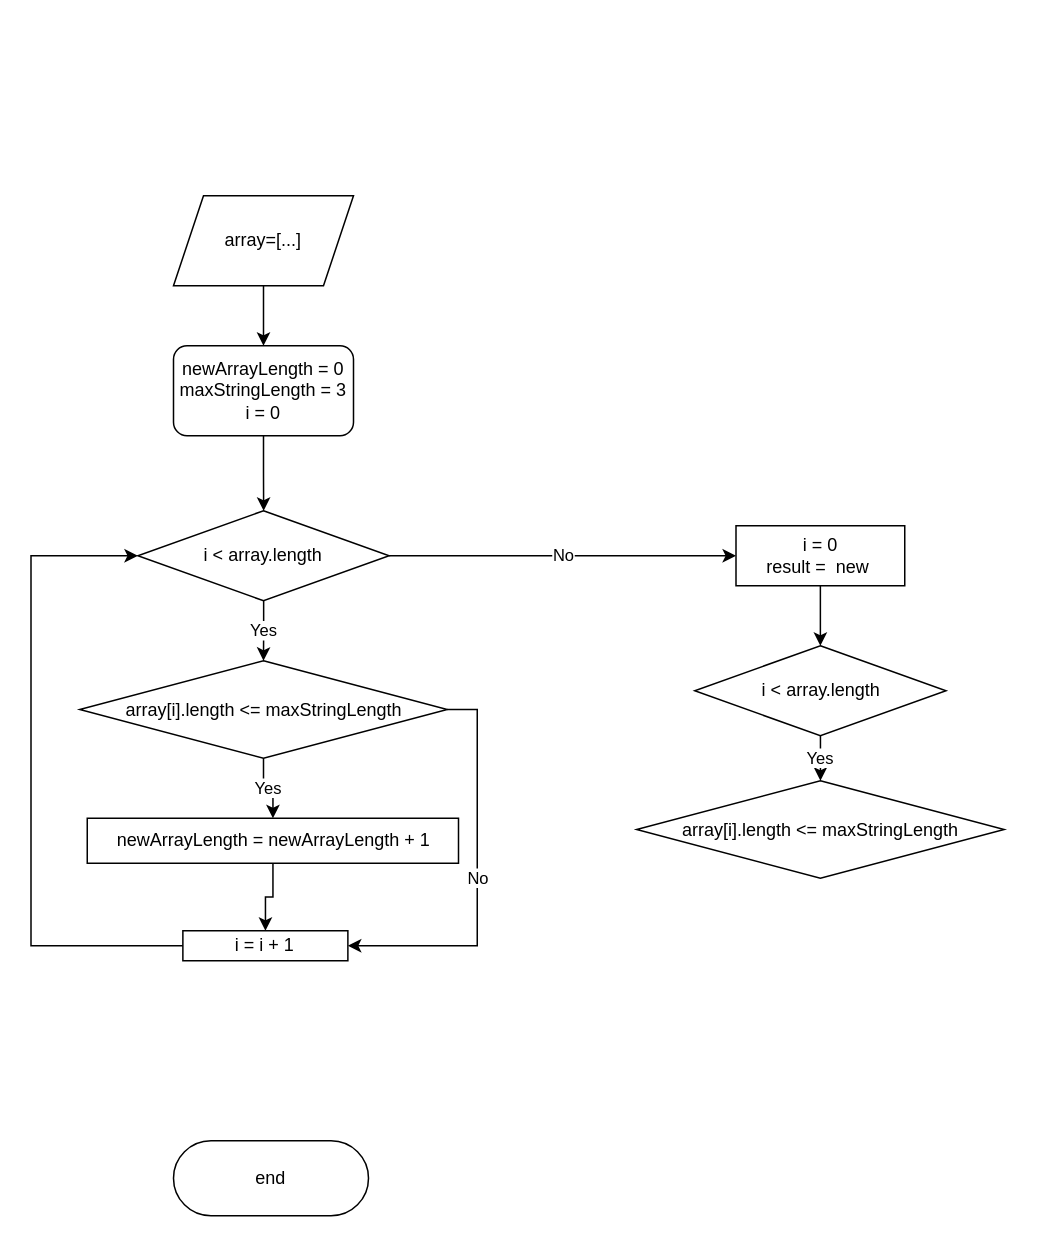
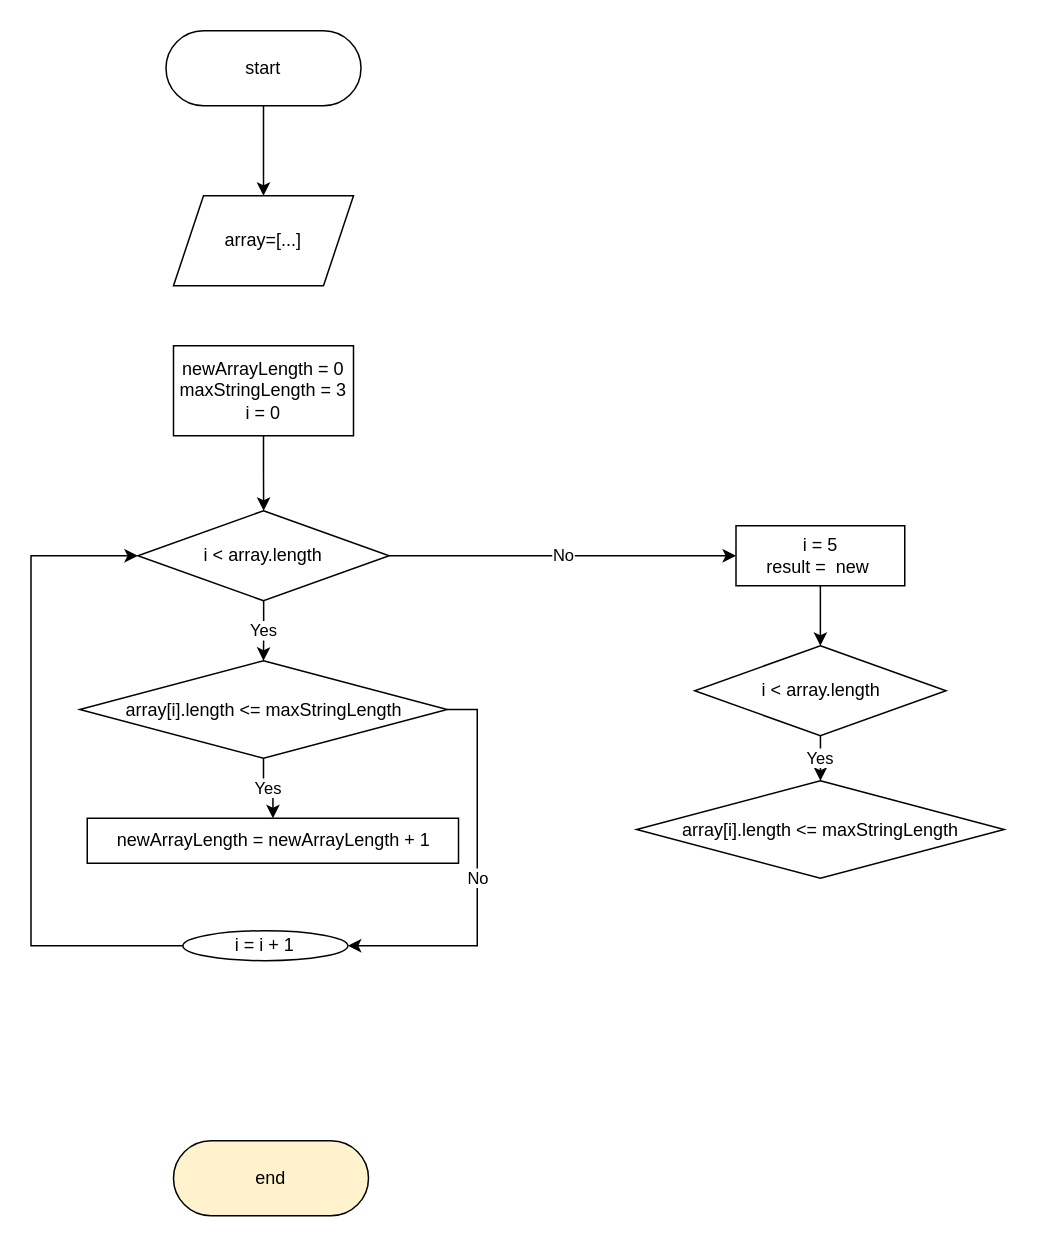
  <mxCell id="0" />
  <mxCell id="1" parent="0" />
- <mxCell id="4" value="end" style="rounded=1;whiteSpace=wrap;html=1;arcSize=50;" vertex="1" parent="1"><mxGeometry x="115" y="760" width="130" height="50" as="geometry" /></mxCell>
- <mxCell id="5" value="" style="edgeStyle=orthogonalEdgeStyle;rounded=0;orthogonalLoop=1;jettySize=auto;html=1;" edge="1" parent="1" source="6" target="8"><mxGeometry relative="1" as="geometry" /></mxCell>
+ <mxCell id="2" value="" style="edgeStyle=orthogonalEdgeStyle;rounded=0;orthogonalLoop=1;jettySize=auto;html=1;" edge="1" parent="1" source="3" target="6"><mxGeometry relative="1" as="geometry" /></mxCell>
+ <mxCell id="3" value="start" style="rounded=1;whiteSpace=wrap;html=1;arcSize=50;" vertex="1" parent="1"><mxGeometry x="110" y="20" width="130" height="50" as="geometry" /></mxCell>
+ <mxCell id="4" value="end" style="rounded=1;whiteSpace=wrap;html=1;arcSize=50;fillColor=#fff2cc;" vertex="1" parent="1"><mxGeometry x="115" y="760" width="130" height="50" as="geometry" /></mxCell>
  <mxCell id="6" value="array=[...]" style="shape=parallelogram;perimeter=parallelogramPerimeter;whiteSpace=wrap;html=1;fixedSize=1;" vertex="1" parent="1"><mxGeometry x="115" y="130" width="120" height="60" as="geometry" /></mxCell>
  <mxCell id="7" value="" style="edgeStyle=orthogonalEdgeStyle;rounded=0;orthogonalLoop=1;jettySize=auto;html=1;" edge="1" parent="1" source="8" target="11"><mxGeometry relative="1" as="geometry" /></mxCell>
- <mxCell id="8" value="newArrayLength = 0&lt;br&gt;maxStringLength = 3&lt;br&gt;i = 0" style="whiteSpace=wrap;html=1;rounded=1;" vertex="1" parent="1"><mxGeometry x="115" y="230" width="120" height="60" as="geometry" /></mxCell>
+ <mxCell id="8" value="newArrayLength = 0&lt;br&gt;maxStringLength = 3&lt;br&gt;i = 0" style="rounded=0;whiteSpace=wrap;html=1;" vertex="1" parent="1"><mxGeometry x="115" y="230" width="120" height="60" as="geometry" /></mxCell>
  <mxCell id="9" value="Yes" style="edgeStyle=orthogonalEdgeStyle;rounded=0;orthogonalLoop=1;jettySize=auto;html=1;" edge="1" parent="1" source="11" target="14"><mxGeometry relative="1" as="geometry" /></mxCell>
  <mxCell id="10" value="No" style="edgeStyle=orthogonalEdgeStyle;rounded=0;orthogonalLoop=1;jettySize=auto;html=1;" edge="1" parent="1" source="11" target="22"><mxGeometry relative="1" as="geometry" /></mxCell>
  <mxCell id="11" value="i &amp;lt; array.length" style="rhombus;whiteSpace=wrap;html=1;" vertex="1" parent="1"><mxGeometry x="91.25" y="340" width="167.5" height="60" as="geometry" /></mxCell>
  <mxCell id="12" value="Yes" style="edgeStyle=orthogonalEdgeStyle;rounded=0;orthogonalLoop=1;jettySize=auto;html=1;" edge="1" parent="1" source="14" target="16"><mxGeometry relative="1" as="geometry" /></mxCell>
  <mxCell id="13" value="No" style="edgeStyle=orthogonalEdgeStyle;rounded=0;orthogonalLoop=1;jettySize=auto;html=1;exitX=1;exitY=0.5;exitDx=0;exitDy=0;entryX=1;entryY=0.5;entryDx=0;entryDy=0;" edge="1" parent="1" source="14" target="18"><mxGeometry relative="1" as="geometry" /></mxCell>
  <mxCell id="14" value="array[i].length &amp;lt;= maxStringLength" style="rhombus;whiteSpace=wrap;html=1;" vertex="1" parent="1"><mxGeometry x="52.5" y="440" width="245" height="65" as="geometry" /></mxCell>
- <mxCell id="15" value="" style="edgeStyle=orthogonalEdgeStyle;rounded=0;orthogonalLoop=1;jettySize=auto;html=1;" edge="1" parent="1" source="16" target="18"><mxGeometry relative="1" as="geometry" /></mxCell>
  <mxCell id="16" value="newArrayLength = newArrayLength + 1" style="rounded=0;whiteSpace=wrap;html=1;" vertex="1" parent="1"><mxGeometry x="57.5" y="545" width="247.5" height="30" as="geometry" /></mxCell>
  <mxCell id="17" style="edgeStyle=orthogonalEdgeStyle;rounded=0;orthogonalLoop=1;jettySize=auto;html=1;exitX=0;exitY=0.5;exitDx=0;exitDy=0;entryX=0;entryY=0.5;entryDx=0;entryDy=0;" edge="1" parent="1" source="18" target="11"><mxGeometry relative="1" as="geometry"><Array as="points"><mxPoint x="20" y="630" /><mxPoint x="20" y="370" /></Array></mxGeometry></mxCell>
- <mxCell id="18" value="i = i + 1" style="rounded=0;whiteSpace=wrap;html=1;" vertex="1" parent="1"><mxGeometry x="121.25" y="620" width="110" height="20" as="geometry" /></mxCell>
+ <mxCell id="18" value="i = i + 1" style="ellipse;whiteSpace=wrap;html=1;" vertex="1" parent="1"><mxGeometry x="121.25" y="620" width="110" height="20" as="geometry" /></mxCell>
  <mxCell id="19" value="Yes" style="edgeStyle=orthogonalEdgeStyle;rounded=0;orthogonalLoop=1;jettySize=auto;html=1;" edge="1" parent="1" source="20" target="23"><mxGeometry relative="1" as="geometry" /></mxCell>
  <mxCell id="20" value="i &amp;lt; array.length" style="rhombus;whiteSpace=wrap;html=1;" vertex="1" parent="1"><mxGeometry x="462.5" y="430" width="167.5" height="60" as="geometry" /></mxCell>
  <mxCell id="21" value="" style="edgeStyle=orthogonalEdgeStyle;rounded=0;orthogonalLoop=1;jettySize=auto;html=1;" edge="1" parent="1" source="22" target="20"><mxGeometry relative="1" as="geometry" /></mxCell>
- <mxCell id="22" value="i = 0&lt;br&gt;result =&amp;nbsp; new&amp;nbsp;" style="rounded=0;whiteSpace=wrap;html=1;" vertex="1" parent="1"><mxGeometry x="490" y="350" width="112.5" height="40" as="geometry" /></mxCell>
+ <mxCell id="22" value="i = 5&lt;br&gt;result =&amp;nbsp; new&amp;nbsp;" style="rounded=0;whiteSpace=wrap;html=1;" vertex="1" parent="1"><mxGeometry x="490" y="350" width="112.5" height="40" as="geometry" /></mxCell>
  <mxCell id="23" value="array[i].length &amp;lt;= maxStringLength" style="rhombus;whiteSpace=wrap;html=1;" vertex="1" parent="1"><mxGeometry x="423.75" y="520" width="245" height="65" as="geometry" /></mxCell>
